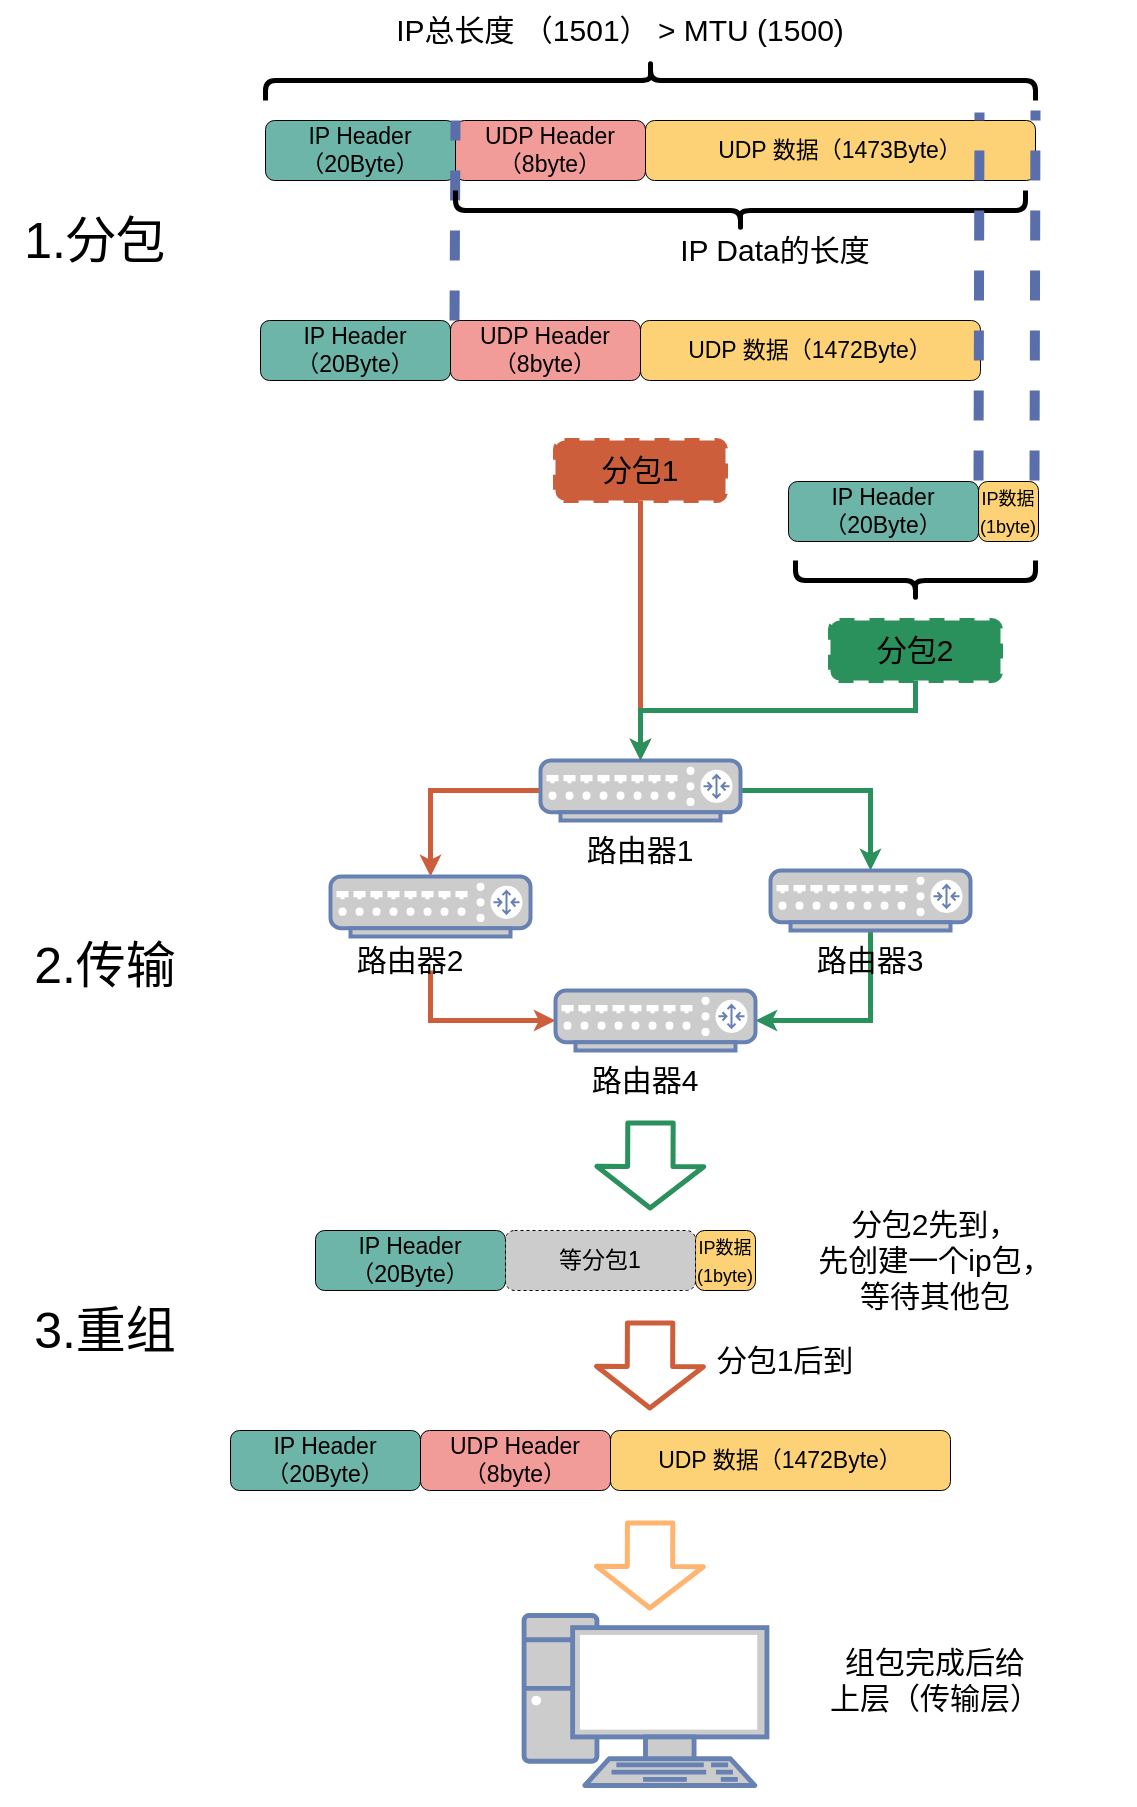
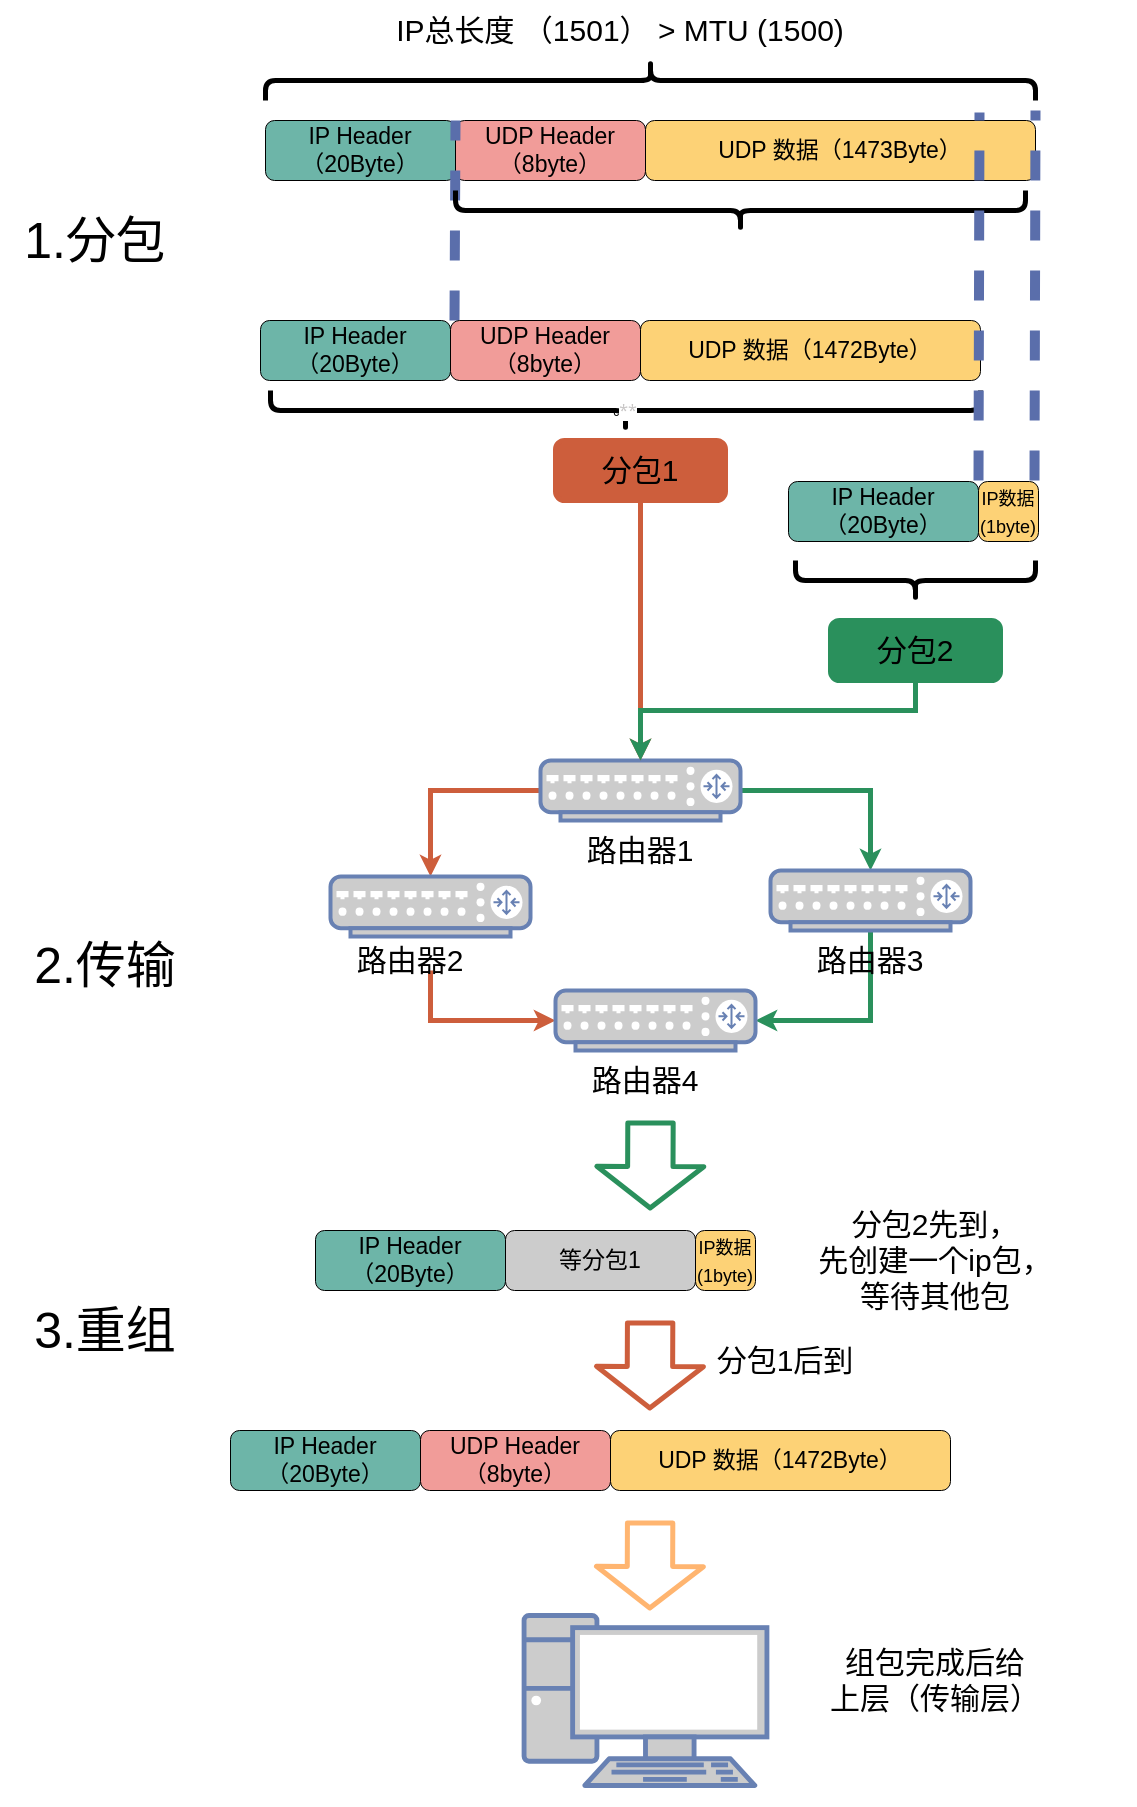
  <mxCell id="0" />
  <mxCell id="1" parent="0" />
  <mxCell id="2" value="&lt;font style=&quot;font-size: 23px&quot;&gt;IP Header（20Byte）&lt;/font&gt;" style="rounded=1;whiteSpace=wrap;html=1;fontSize=23;fillColor=#6DB5A8;" parent="1" vertex="1"><mxGeometry x="265" y="120" width="190" height="60" as="geometry" /></mxCell>
  <mxCell id="3" value="&lt;font style=&quot;font-size: 23px&quot;&gt;UDP 数据（1473Byte）&lt;/font&gt;" style="rounded=1;whiteSpace=wrap;html=1;fontSize=23;fillColor=#FDD276;" parent="1" vertex="1"><mxGeometry x="645" y="120" width="390" height="60" as="geometry" /></mxCell>
  <mxCell id="4" value="&lt;font style=&quot;font-size: 23px&quot;&gt;UDP Header（8byte）&lt;/font&gt;" style="rounded=1;whiteSpace=wrap;html=1;fontSize=23;fillColor=#F19C99;" parent="1" vertex="1"><mxGeometry x="455" y="120" width="190" height="60" as="geometry" /></mxCell>
  <mxCell id="5" value="" style="endArrow=none;dashed=1;html=1;strokeWidth=10;strokeColor=#5A6EAB;" parent="1" edge="1"><mxGeometry width="50" height="50" relative="1" as="geometry"><mxPoint x="454" y="320" as="sourcePoint" /><mxPoint x="455" y="120" as="targetPoint" /></mxGeometry></mxCell>
  <mxCell id="6" value="" style="endArrow=none;dashed=1;html=1;strokeWidth=10;strokeColor=#5A6EAB;" parent="1" edge="1"><mxGeometry width="50" height="50" relative="1" as="geometry"><mxPoint x="1034" y="480" as="sourcePoint" /><mxPoint x="1035" y="110" as="targetPoint" /></mxGeometry></mxCell>
  <mxCell id="7" value="" style="shape=curlyBracket;whiteSpace=wrap;html=1;rounded=1;direction=north;strokeWidth=5;" parent="1" vertex="1"><mxGeometry x="455" y="190" width="570" height="40" as="geometry" /></mxCell>
- <mxCell id="8" value="&lt;font style=&quot;font-size: 30px&quot;&gt;IP Data的长度&lt;/font&gt;" style="text;html=1;strokeColor=none;fillColor=none;align=center;verticalAlign=middle;whiteSpace=wrap;rounded=0;" parent="1" vertex="1"><mxGeometry x="655" y="240" width="240" height="20" as="geometry" /></mxCell>
  <mxCell id="9" value="" style="shape=curlyBracket;whiteSpace=wrap;html=1;rounded=1;direction=south;strokeWidth=5;" parent="1" vertex="1"><mxGeometry x="265" y="60" width="770" height="40" as="geometry" /></mxCell>
  <mxCell id="10" value="&lt;font style=&quot;font-size: 30px&quot;&gt;IP总长度 （1501） &amp;gt; MTU (1500)&lt;/font&gt;" style="text;html=1;strokeColor=none;fillColor=none;align=center;verticalAlign=middle;whiteSpace=wrap;rounded=0;" parent="1" vertex="1"><mxGeometry x="335" y="20" width="570" height="20" as="geometry" /></mxCell>
  <mxCell id="11" value="&lt;font style=&quot;font-size: 23px&quot;&gt;IP Header（20Byte）&lt;/font&gt;" style="rounded=1;whiteSpace=wrap;html=1;fontSize=23;fillColor=#6DB5A8;" parent="1" vertex="1"><mxGeometry x="260" y="320" width="190" height="60" as="geometry" /></mxCell>
  <mxCell id="12" value="&lt;font style=&quot;font-size: 23px&quot;&gt;UDP 数据（1472Byte）&lt;/font&gt;" style="rounded=1;whiteSpace=wrap;html=1;fontSize=23;fillColor=#FDD276;" parent="1" vertex="1"><mxGeometry x="640" y="320" width="340" height="60" as="geometry" /></mxCell>
  <mxCell id="13" value="&lt;font style=&quot;font-size: 23px&quot;&gt;UDP Header（8byte）&lt;/font&gt;" style="rounded=1;whiteSpace=wrap;html=1;fontSize=23;fillColor=#F19C99;" parent="1" vertex="1"><mxGeometry x="450" y="320" width="190" height="60" as="geometry" /></mxCell>
  <mxCell id="14" value="&lt;font style=&quot;font-size: 23px&quot;&gt;IP Header（20Byte）&lt;/font&gt;" style="rounded=1;whiteSpace=wrap;html=1;fontSize=23;fillColor=#6DB5A8;" parent="1" vertex="1"><mxGeometry x="788" y="481" width="190" height="60" as="geometry" /></mxCell>
+ <mxCell id="15" value="c&lt;span style=&quot;color: rgb(199 , 197 , 197) ; font-family: &amp;#34;open sans&amp;#34; , &amp;#34;clear sans&amp;#34; , &amp;#34;helvetica neue&amp;#34; , &amp;#34;helvetica&amp;#34; , &amp;#34;arial&amp;#34; , sans-serif ; font-size: 16px ; text-align: left ; background-color: rgb(255 , 255 , 255)&quot;&gt;**&lt;/span&gt;" style="shape=curlyBracket;whiteSpace=wrap;html=1;rounded=1;direction=north;strokeWidth=5;" parent="1" vertex="1"><mxGeometry x="270" y="390" width="710" height="40" as="geometry" /></mxCell>
  <mxCell id="16" value="&lt;font style=&quot;font-size: 18px&quot;&gt;IP数据(1byte)&lt;/font&gt;" style="rounded=1;whiteSpace=wrap;html=1;fontSize=23;fillColor=#FDD276;" parent="1" vertex="1"><mxGeometry x="978" y="481" width="60" height="60" as="geometry" /></mxCell>
  <mxCell id="17" value="" style="endArrow=none;dashed=1;html=1;strokeWidth=10;strokeColor=#5A6EAB;" parent="1" edge="1"><mxGeometry width="50" height="50" relative="1" as="geometry"><mxPoint x="978" y="480" as="sourcePoint" /><mxPoint x="979" y="112" as="targetPoint" /></mxGeometry></mxCell>
  <mxCell id="18" value="" style="shape=curlyBracket;whiteSpace=wrap;html=1;rounded=1;direction=north;strokeWidth=5;" parent="1" vertex="1"><mxGeometry x="795" y="560" width="240" height="40" as="geometry" /></mxCell>
  <mxCell id="19" style="edgeStyle=orthogonalEdgeStyle;rounded=0;orthogonalLoop=1;jettySize=auto;html=1;exitX=0;exitY=0.5;exitDx=0;exitDy=0;exitPerimeter=0;strokeColor=#CD5E3C;strokeWidth=5;entryX=0.5;entryY=0;entryDx=0;entryDy=0;entryPerimeter=0;" edge="1" parent="1" source="21" target="27"><mxGeometry relative="1" as="geometry"><mxPoint x="430" y="910" as="targetPoint" /></mxGeometry></mxCell>
  <mxCell id="20" style="edgeStyle=orthogonalEdgeStyle;rounded=0;orthogonalLoop=1;jettySize=auto;html=1;exitX=1;exitY=0.5;exitDx=0;exitDy=0;exitPerimeter=0;strokeWidth=5;strokeColor=#2A905C;" edge="1" parent="1" source="21" target="24"><mxGeometry relative="1" as="geometry" /></mxCell>
  <mxCell id="21" value="" style="fontColor=#0066CC;verticalAlign=top;verticalLabelPosition=bottom;labelPosition=center;align=center;html=1;outlineConnect=0;fillColor=#CCCCCC;strokeColor=#6881B3;gradientColor=none;gradientDirection=north;strokeWidth=2;shape=mxgraph.networks.router;" vertex="1" parent="1"><mxGeometry x="540" y="760" width="200" height="60" as="geometry" /></mxCell>
  <mxCell id="22" value="&lt;font style=&quot;font-size: 30px&quot;&gt;路由器1&lt;/font&gt;" style="text;html=1;strokeColor=none;fillColor=none;align=center;verticalAlign=middle;whiteSpace=wrap;rounded=0;" vertex="1" parent="1"><mxGeometry x="570" y="840" width="140" height="20" as="geometry" /></mxCell>
  <mxCell id="23" style="edgeStyle=orthogonalEdgeStyle;rounded=0;orthogonalLoop=1;jettySize=auto;html=1;exitX=0.5;exitY=1;exitDx=0;exitDy=0;exitPerimeter=0;entryX=1;entryY=0.5;entryDx=0;entryDy=0;entryPerimeter=0;strokeWidth=5;strokeColor=#2A905C;" edge="1" parent="1" source="24" target="29"><mxGeometry relative="1" as="geometry" /></mxCell>
  <mxCell id="24" value="" style="fontColor=#0066CC;verticalAlign=top;verticalLabelPosition=bottom;labelPosition=center;align=center;html=1;outlineConnect=0;fillColor=#CCCCCC;strokeColor=#6881B3;gradientColor=none;gradientDirection=north;strokeWidth=2;shape=mxgraph.networks.router;" vertex="1" parent="1"><mxGeometry x="770" y="870" width="200" height="60" as="geometry" /></mxCell>
  <mxCell id="25" value="&lt;font style=&quot;font-size: 30px&quot;&gt;路由器3&lt;/font&gt;" style="text;html=1;strokeColor=none;fillColor=none;align=center;verticalAlign=middle;whiteSpace=wrap;rounded=0;" vertex="1" parent="1"><mxGeometry x="800" y="950" width="140" height="20" as="geometry" /></mxCell>
  <mxCell id="26" style="edgeStyle=orthogonalEdgeStyle;rounded=0;orthogonalLoop=1;jettySize=auto;html=1;exitX=0.5;exitY=1;exitDx=0;exitDy=0;exitPerimeter=0;entryX=0;entryY=0.5;entryDx=0;entryDy=0;entryPerimeter=0;strokeWidth=5;strokeColor=#CD5E3C;" edge="1" parent="1" target="29"><mxGeometry relative="1" as="geometry"><mxPoint x="430" y="970" as="sourcePoint" /><Array as="points"><mxPoint x="430" y="1020" /></Array></mxGeometry></mxCell>
  <mxCell id="27" value="" style="fontColor=#0066CC;verticalAlign=top;verticalLabelPosition=bottom;labelPosition=center;align=center;html=1;outlineConnect=0;fillColor=#CCCCCC;strokeColor=#6881B3;gradientColor=none;gradientDirection=north;strokeWidth=2;shape=mxgraph.networks.router;" vertex="1" parent="1"><mxGeometry x="330" y="876" width="200" height="60" as="geometry" /></mxCell>
  <mxCell id="28" value="&lt;font style=&quot;font-size: 30px&quot;&gt;路由器2&lt;/font&gt;" style="text;html=1;strokeColor=none;fillColor=none;align=center;verticalAlign=middle;whiteSpace=wrap;rounded=0;" vertex="1" parent="1"><mxGeometry x="340" y="950" width="140" height="20" as="geometry" /></mxCell>
  <mxCell id="29" value="" style="fontColor=#0066CC;verticalAlign=top;verticalLabelPosition=bottom;labelPosition=center;align=center;html=1;outlineConnect=0;fillColor=#CCCCCC;strokeColor=#6881B3;gradientColor=none;gradientDirection=north;strokeWidth=2;shape=mxgraph.networks.router;" vertex="1" parent="1"><mxGeometry x="555" y="990" width="200" height="60" as="geometry" /></mxCell>
  <mxCell id="30" value="&lt;font style=&quot;font-size: 30px&quot;&gt;路由器4&lt;/font&gt;" style="text;html=1;strokeColor=none;fillColor=none;align=center;verticalAlign=middle;whiteSpace=wrap;rounded=0;" vertex="1" parent="1"><mxGeometry x="575" y="1070" width="140" height="20" as="geometry" /></mxCell>
  <mxCell id="31" style="edgeStyle=orthogonalEdgeStyle;rounded=0;orthogonalLoop=1;jettySize=auto;html=1;exitX=0.5;exitY=1;exitDx=0;exitDy=0;strokeWidth=5;strokeColor=#CD5E3C;" edge="1" parent="1" source="32" target="21"><mxGeometry relative="1" as="geometry" /></mxCell>
- <mxCell id="32" value="&lt;font style=&quot;font-size: 30px&quot;&gt;分包1&lt;/font&gt;" style="rounded=1;whiteSpace=wrap;html=1;fontSize=23;dashed=1;strokeWidth=5;fillColor=#cd5e3c;strokeColor=#CD5E3C;" vertex="1" parent="1"><mxGeometry x="555" y="440" width="170" height="60" as="geometry" /></mxCell>
+ <mxCell id="32" value="&lt;font style=&quot;font-size: 30px&quot;&gt;分包1&lt;/font&gt;" style="rounded=1;whiteSpace=wrap;html=1;fontSize=23;dashed=0;strokeWidth=5;fillColor=#cd5e3c;strokeColor=#CD5E3C;" vertex="1" parent="1"><mxGeometry x="555" y="440" width="170" height="60" as="geometry" /></mxCell>
  <mxCell id="33" style="edgeStyle=orthogonalEdgeStyle;rounded=0;orthogonalLoop=1;jettySize=auto;html=1;exitX=0.5;exitY=1;exitDx=0;exitDy=0;strokeWidth=5;strokeColor=#2A905C;" edge="1" parent="1" source="34" target="21"><mxGeometry relative="1" as="geometry"><Array as="points"><mxPoint x="915" y="710" /><mxPoint x="640" y="710" /></Array></mxGeometry></mxCell>
- <mxCell id="34" value="&lt;font style=&quot;font-size: 30px&quot;&gt;分包2&lt;/font&gt;" style="rounded=1;whiteSpace=wrap;html=1;fontSize=23;dashed=1;strokeWidth=5;fillColor=#2A905C;strokeColor=#2A905C;" vertex="1" parent="1"><mxGeometry x="830" y="620" width="170" height="60" as="geometry" /></mxCell>
+ <mxCell id="34" value="&lt;font style=&quot;font-size: 30px&quot;&gt;分包2&lt;/font&gt;" style="rounded=1;whiteSpace=wrap;html=1;fontSize=23;dashed=0;strokeWidth=5;fillColor=#2A905C;strokeColor=#2A905C;" vertex="1" parent="1"><mxGeometry x="830" y="620" width="170" height="60" as="geometry" /></mxCell>
  <mxCell id="35" value="" style="shape=flexArrow;endArrow=classic;html=1;strokeWidth=5;strokeColor=#2A905C;endWidth=56.552;endSize=12.172;width=41.379;" edge="1" parent="1"><mxGeometry width="50" height="50" relative="1" as="geometry"><mxPoint x="650" y="1120" as="sourcePoint" /><mxPoint x="649.66" y="1210" as="targetPoint" /></mxGeometry></mxCell>
  <mxCell id="36" value="&lt;font style=&quot;font-size: 30px&quot;&gt;分包2先到，&lt;br&gt;先创建一个ip包，&lt;br&gt;等待其他包&lt;/font&gt;" style="text;html=1;strokeColor=none;fillColor=none;align=center;verticalAlign=middle;whiteSpace=wrap;rounded=0;dashed=1;" vertex="1" parent="1"><mxGeometry x="755" y="1210" width="360" height="100" as="geometry" /></mxCell>
  <mxCell id="37" value="&lt;font style=&quot;font-size: 23px&quot;&gt;IP Header（20Byte）&lt;/font&gt;" style="rounded=1;whiteSpace=wrap;html=1;fontSize=23;fillColor=#6DB5A8;" vertex="1" parent="1"><mxGeometry x="315" y="1230" width="190" height="60" as="geometry" /></mxCell>
  <mxCell id="38" value="&lt;font style=&quot;font-size: 18px&quot;&gt;IP数据(1byte)&lt;/font&gt;" style="rounded=1;whiteSpace=wrap;html=1;fontSize=23;fillColor=#FDD276;" vertex="1" parent="1"><mxGeometry x="695" y="1230" width="60" height="60" as="geometry" /></mxCell>
  <mxCell id="39" value="&lt;font style=&quot;font-size: 50px&quot;&gt;1.分包&lt;/font&gt;" style="text;html=1;strokeColor=none;fillColor=none;align=center;verticalAlign=middle;whiteSpace=wrap;rounded=0;dashed=1;" vertex="1" parent="1"><mxGeometry x="20" y="230" width="150" height="20" as="geometry" /></mxCell>
  <mxCell id="40" value="&lt;font style=&quot;font-size: 50px&quot;&gt;2.传输&lt;/font&gt;" style="text;html=1;strokeColor=none;fillColor=none;align=center;verticalAlign=middle;whiteSpace=wrap;rounded=0;dashed=1;" vertex="1" parent="1"><mxGeometry x="30" y="955" width="150" height="20" as="geometry" /></mxCell>
  <mxCell id="41" value="&lt;font style=&quot;font-size: 50px&quot;&gt;3.重组&lt;/font&gt;" style="text;html=1;strokeColor=none;fillColor=none;align=center;verticalAlign=middle;whiteSpace=wrap;rounded=0;dashed=1;" vertex="1" parent="1"><mxGeometry x="30" y="1320" width="150" height="20" as="geometry" /></mxCell>
  <mxCell id="42" value="&lt;font style=&quot;font-size: 30px&quot;&gt;分包1后到&lt;/font&gt;" style="text;html=1;strokeColor=none;fillColor=none;align=center;verticalAlign=middle;whiteSpace=wrap;rounded=0;dashed=1;" vertex="1" parent="1"><mxGeometry x="715" y="1350" width="140" height="20" as="geometry" /></mxCell>
- <mxCell id="43" value="&lt;font style=&quot;font-size: 23px&quot;&gt;等分包1&lt;/font&gt;" style="rounded=1;whiteSpace=wrap;html=1;fontSize=23;fillColor=#CCCCCC;dashed=1;" vertex="1" parent="1"><mxGeometry x="505" y="1230" width="190" height="60" as="geometry" /></mxCell>
+ <mxCell id="43" value="&lt;font style=&quot;font-size: 23px&quot;&gt;等分包1&lt;/font&gt;" style="rounded=1;whiteSpace=wrap;html=1;fontSize=23;fillColor=#CCCCCC;" vertex="1" parent="1"><mxGeometry x="505" y="1230" width="190" height="60" as="geometry" /></mxCell>
  <mxCell id="44" value="&lt;font style=&quot;font-size: 23px&quot;&gt;IP Header（20Byte）&lt;/font&gt;" style="rounded=1;whiteSpace=wrap;html=1;fontSize=23;fillColor=#6DB5A8;" vertex="1" parent="1"><mxGeometry x="230" y="1430" width="190" height="60" as="geometry" /></mxCell>
  <mxCell id="45" value="&lt;font style=&quot;font-size: 23px&quot;&gt;UDP 数据（1472Byte）&lt;/font&gt;" style="rounded=1;whiteSpace=wrap;html=1;fontSize=23;fillColor=#FDD276;" vertex="1" parent="1"><mxGeometry x="610" y="1430" width="340" height="60" as="geometry" /></mxCell>
  <mxCell id="46" value="&lt;font style=&quot;font-size: 23px&quot;&gt;UDP Header（8byte）&lt;/font&gt;" style="rounded=1;whiteSpace=wrap;html=1;fontSize=23;fillColor=#F19C99;" vertex="1" parent="1"><mxGeometry x="420" y="1430" width="190" height="60" as="geometry" /></mxCell>
  <mxCell id="47" value="&lt;span style=&quot;font-size: 30px&quot;&gt;组包完成后给&lt;br&gt;上层（&lt;/span&gt;&lt;span style=&quot;font-size: 30px&quot;&gt;传输层&lt;/span&gt;&lt;span style=&quot;font-size: 30px&quot;&gt;）&lt;/span&gt;" style="text;html=1;strokeColor=none;fillColor=none;align=center;verticalAlign=middle;whiteSpace=wrap;rounded=0;dashed=1;" vertex="1" parent="1"><mxGeometry x="755" y="1630" width="360" height="100" as="geometry" /></mxCell>
  <mxCell id="48" value="" style="fontColor=#0066CC;verticalAlign=top;verticalLabelPosition=bottom;labelPosition=center;align=center;html=1;outlineConnect=0;fillColor=#CCCCCC;strokeColor=#6881B3;gradientColor=none;gradientDirection=north;strokeWidth=2;shape=mxgraph.networks.pc;" vertex="1" parent="1"><mxGeometry x="523.57" y="1615" width="242.86" height="170" as="geometry" /></mxCell>
  <mxCell id="49" value="" style="shape=flexArrow;endArrow=classic;html=1;strokeWidth=5;endWidth=56.552;endSize=12.172;width=41.379;strokeColor=#CD5E3C;" edge="1" parent="1"><mxGeometry width="50" height="50" relative="1" as="geometry"><mxPoint x="649.63" y="1320" as="sourcePoint" /><mxPoint x="649.29" y="1410" as="targetPoint" /></mxGeometry></mxCell>
  <mxCell id="50" value="" style="shape=flexArrow;endArrow=classic;html=1;strokeWidth=5;endWidth=56.552;endSize=12.172;width=41.379;strokeColor=#FFB570;" edge="1" parent="1"><mxGeometry width="50" height="50" relative="1" as="geometry"><mxPoint x="649.63" y="1520" as="sourcePoint" /><mxPoint x="649.29" y="1610" as="targetPoint" /></mxGeometry></mxCell>
